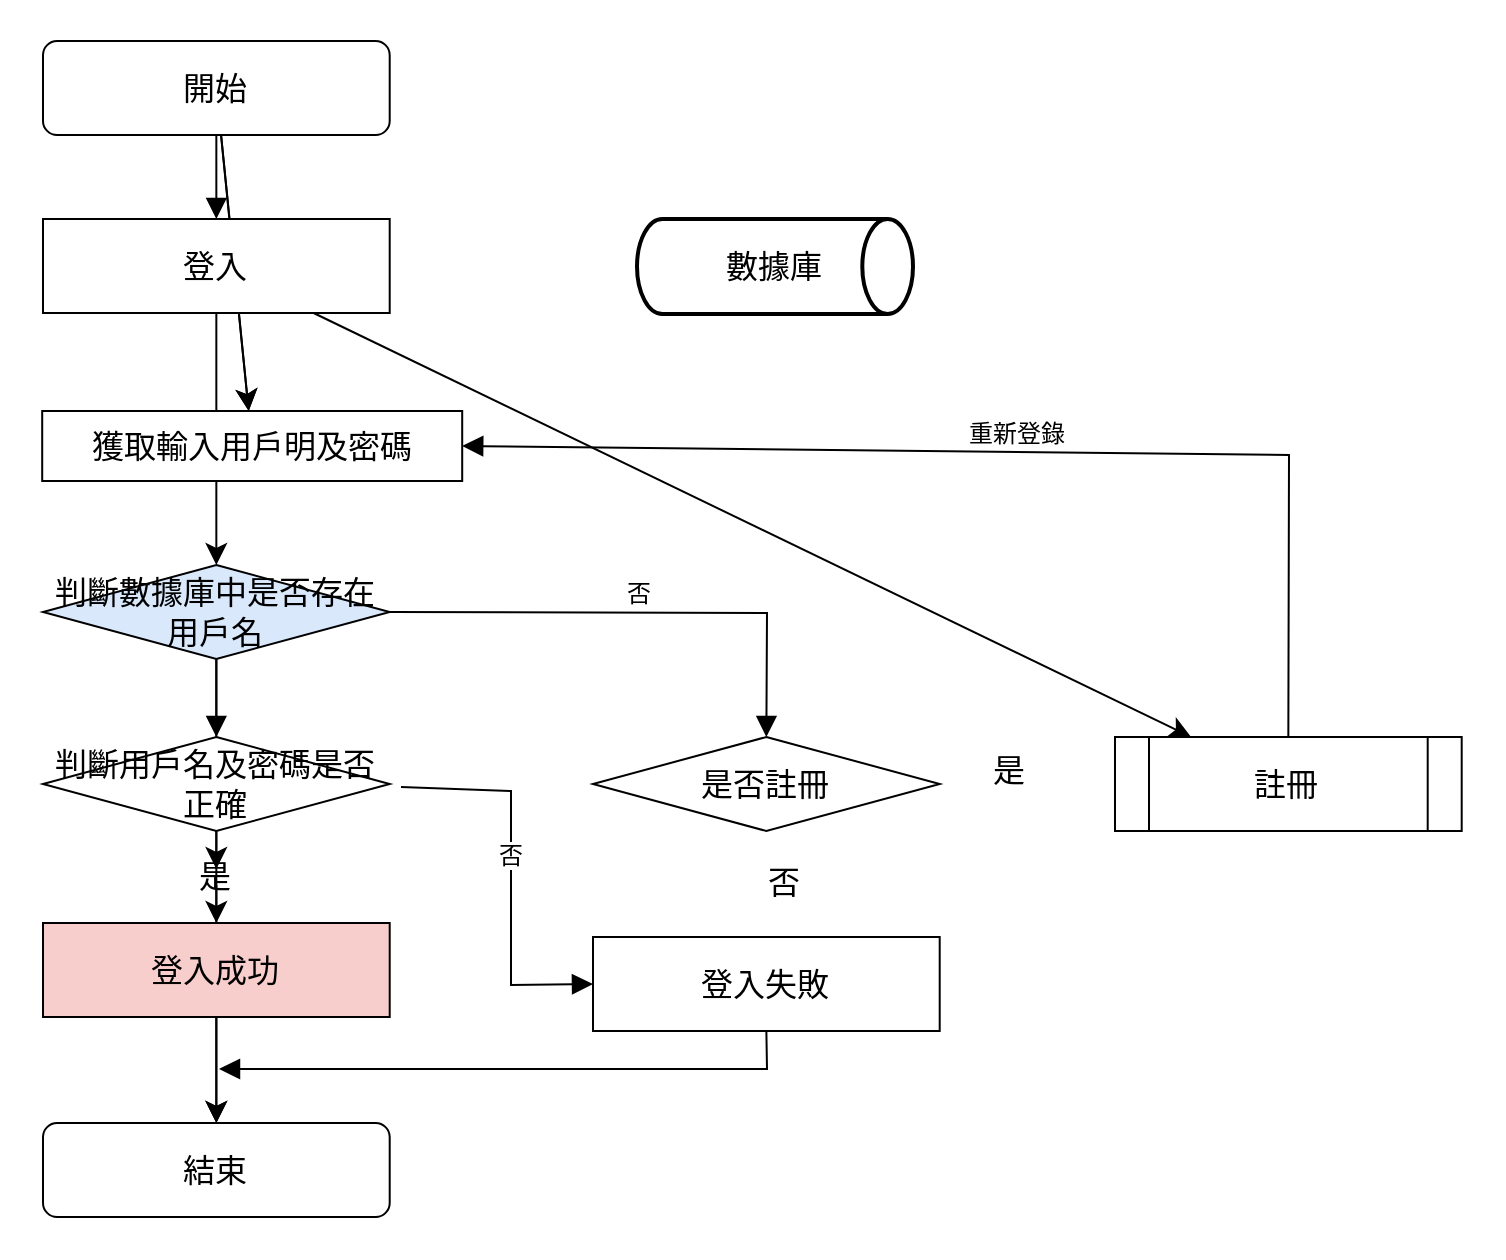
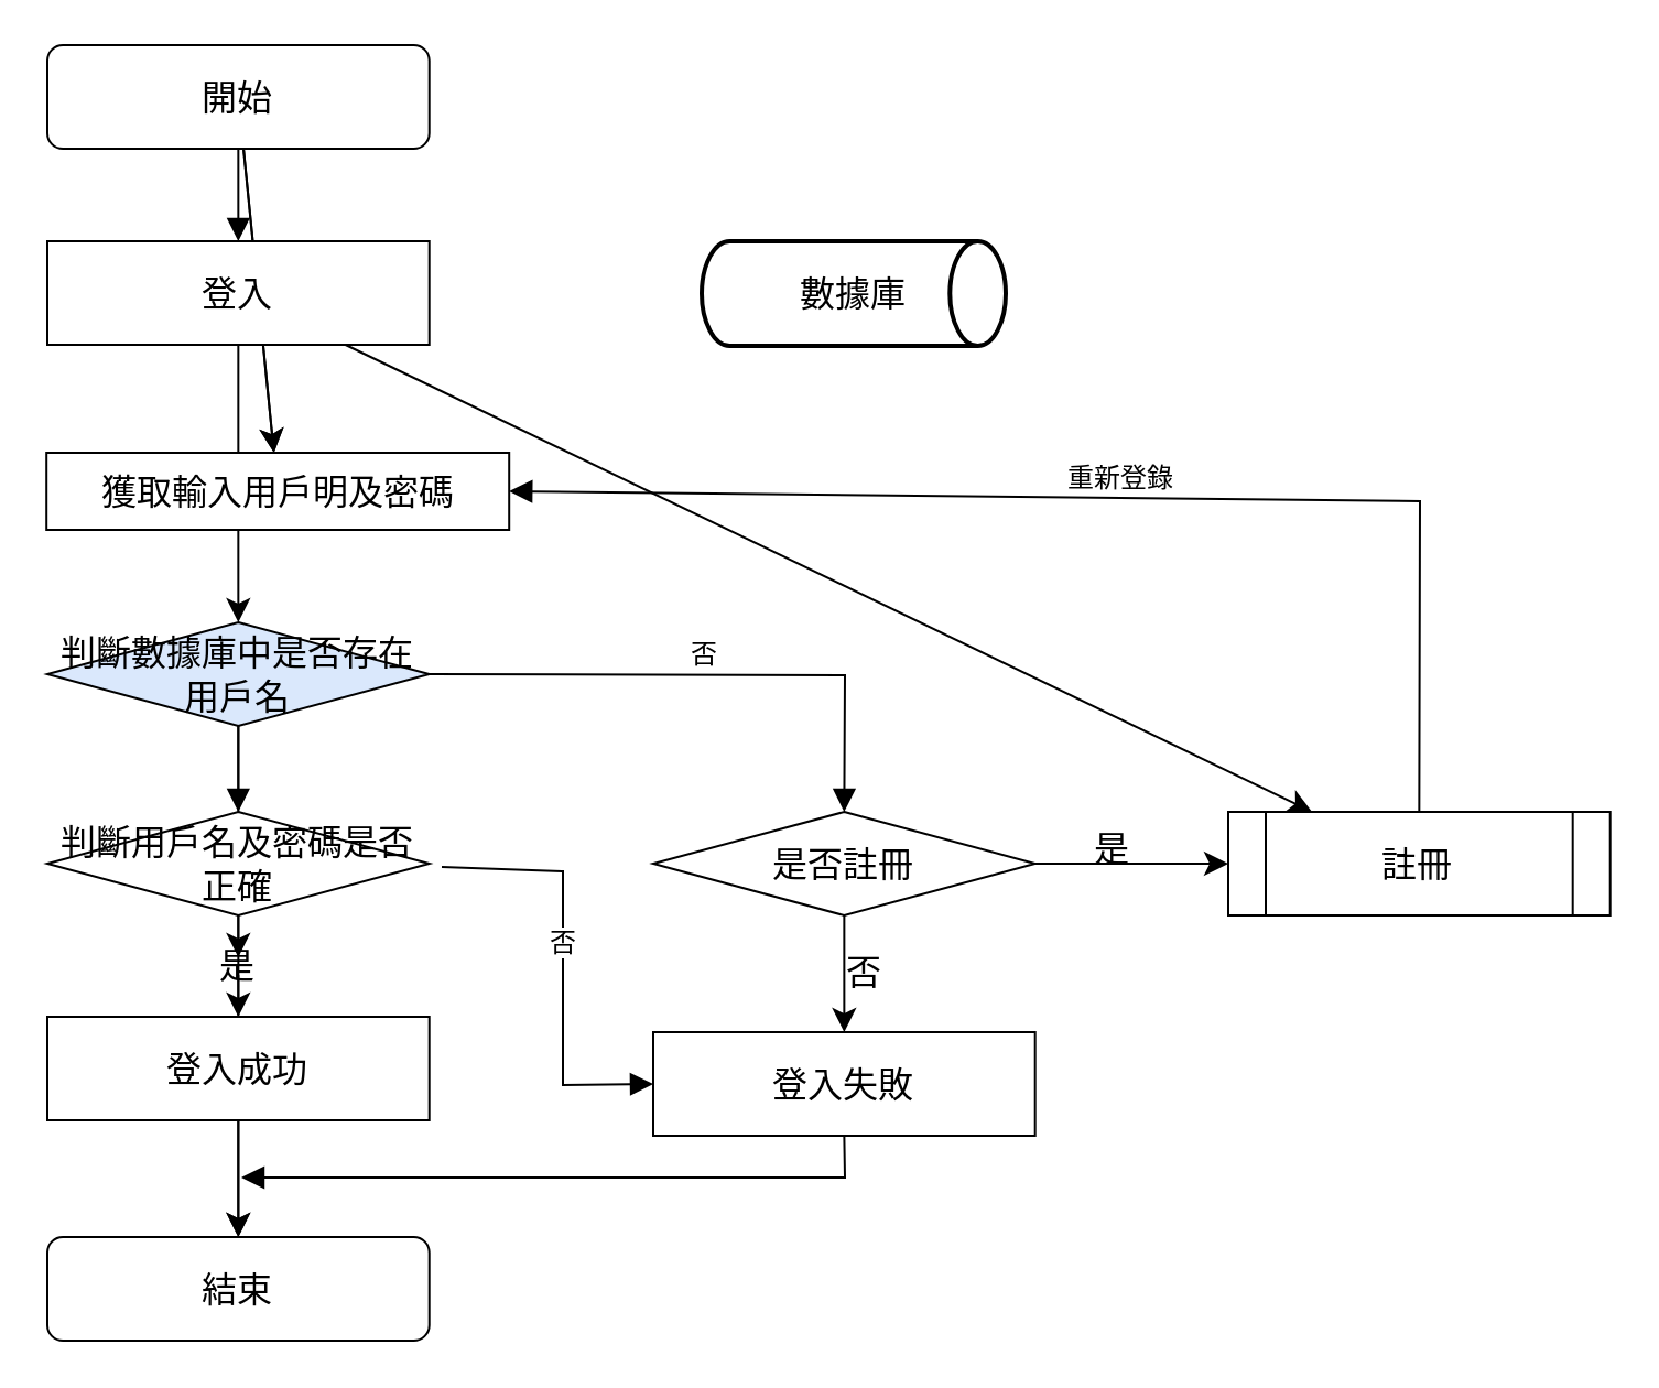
  <mxCell id="0" />
  <mxCell id="1" parent="0" />
  <mxCell id="2" value="" style="edgeStyle=none;curved=1;rounded=0;orthogonalLoop=1;jettySize=auto;html=1;fontSize=12;startSize=8;endSize=8;" edge="1" parent="1" source="4" target="8"><mxGeometry relative="1" as="geometry" /></mxCell>
  <mxCell id="3" value="" style="edgeStyle=none;curved=1;rounded=0;orthogonalLoop=1;jettySize=auto;html=1;fontSize=12;startSize=8;endSize=8;" edge="1" parent="1" source="4" target="8"><mxGeometry relative="1" as="geometry" /></mxCell>
  <mxCell id="4" value="開始" style="rounded=1;whiteSpace=wrap;html=1;fontSize=16;rotation=0;" vertex="1" parent="1"><mxGeometry x="21" y="20" width="173.35" height="47" as="geometry" /></mxCell>
  <mxCell id="5" value="" style="edgeStyle=none;curved=1;rounded=0;orthogonalLoop=1;jettySize=auto;html=1;fontSize=12;startSize=8;endSize=8;" edge="1" parent="1" source="7" target="10"><mxGeometry relative="1" as="geometry" /></mxCell>
  <mxCell id="6" value="" style="edgeStyle=none;curved=1;rounded=0;orthogonalLoop=1;jettySize=auto;html=1;fontSize=12;startSize=8;endSize=8;" edge="1" parent="1" source="7" target="29"><mxGeometry relative="1" as="geometry" /></mxCell>
  <mxCell id="7" value="登入" style="rounded=0;whiteSpace=wrap;html=1;fontSize=16;rotation=0;" vertex="1" parent="1"><mxGeometry x="21" y="109" width="173.35" height="47" as="geometry" /></mxCell>
  <mxCell id="8" value="獲取輸入用戶明及密碼" style="rounded=0;whiteSpace=wrap;html=1;fontSize=16;" vertex="1" parent="1"><mxGeometry x="20.6" y="205" width="210" height="35" as="geometry" /></mxCell>
  <mxCell id="9" value="" style="edgeStyle=none;curved=1;rounded=0;orthogonalLoop=1;jettySize=auto;html=1;fontSize=12;startSize=8;endSize=8;" edge="1" parent="1" source="10" target="14"><mxGeometry relative="1" as="geometry" /></mxCell>
  <mxCell id="10" value="判斷數據庫中是否存在用戶名" style="rhombus;whiteSpace=wrap;html=1;fontSize=16;rotation=0;fillColor=#dae8fc;" vertex="1" parent="1"><mxGeometry x="21" y="282" width="173.35" height="47" as="geometry" /></mxCell>
  <mxCell id="11" value="" style="edgeStyle=none;curved=1;rounded=0;orthogonalLoop=1;jettySize=auto;html=1;fontSize=12;startSize=8;endSize=8;" edge="1" parent="1" source="20" target="15"><mxGeometry relative="1" as="geometry" /></mxCell>
  <mxCell id="12" value="判斷用戶名及密碼是否正確" style="rhombus;whiteSpace=wrap;html=1;fontSize=16;rotation=0;" vertex="1" parent="1"><mxGeometry x="21" y="368" width="173.35" height="47" as="geometry" /></mxCell>
  <mxCell id="13" value="" style="edgeStyle=none;curved=1;rounded=0;orthogonalLoop=1;jettySize=auto;html=1;fontSize=12;startSize=8;endSize=8;" edge="1" parent="1" source="14" target="15"><mxGeometry relative="1" as="geometry" /></mxCell>
- <mxCell id="14" value="登入成功" style="rounded=0;whiteSpace=wrap;html=1;fontSize=16;rotation=0;fillColor=#f8cecc;" vertex="1" parent="1"><mxGeometry x="21" y="461" width="173.35" height="47" as="geometry" /></mxCell>
+ <mxCell id="14" value="登入成功" style="rounded=0;whiteSpace=wrap;html=1;fontSize=16;rotation=0;" vertex="1" parent="1"><mxGeometry x="21" y="461" width="173.35" height="47" as="geometry" /></mxCell>
  <mxCell id="15" value="結束" style="rounded=1;whiteSpace=wrap;html=1;fontSize=16;rotation=0;" vertex="1" parent="1"><mxGeometry x="21" y="561" width="173.35" height="47" as="geometry" /></mxCell>
  <mxCell id="16" value="數據庫" style="strokeWidth=2;html=1;shape=mxgraph.flowchart.direct_data;whiteSpace=wrap;fontSize=16;rotation=0;movable=1;resizable=1;rotatable=1;deletable=1;editable=1;locked=0;connectable=1;" vertex="1" parent="1"><mxGeometry x="318" y="109" width="138" height="47.5" as="geometry" /></mxCell>
  <mxCell id="17" value="" style="html=1;verticalAlign=bottom;endArrow=block;curved=0;rounded=0;fontSize=12;startSize=8;endSize=8;entryX=0.5;entryY=0;entryDx=0;entryDy=0;exitX=0.5;exitY=1;exitDx=0;exitDy=0;" edge="1" parent="1" source="4" target="7"><mxGeometry width="80" relative="1" as="geometry"><mxPoint x="108" y="67" as="sourcePoint" /><mxPoint x="287" y="192" as="targetPoint" /><mxPoint as="offset" /></mxGeometry></mxCell>
  <mxCell id="18" value="" style="html=1;verticalAlign=bottom;endArrow=block;curved=0;rounded=0;fontSize=12;startSize=8;endSize=8;exitX=0.5;exitY=1;exitDx=0;exitDy=0;entryX=0.5;entryY=0;entryDx=0;entryDy=0;" edge="1" parent="1" source="10" target="12"><mxGeometry x="0.026" width="80" relative="1" as="geometry"><mxPoint x="207" y="392" as="sourcePoint" /><mxPoint x="287" y="392" as="targetPoint" /><mxPoint as="offset" /></mxGeometry></mxCell>
  <mxCell id="19" value="" style="edgeStyle=none;curved=1;rounded=0;orthogonalLoop=1;jettySize=auto;html=1;fontSize=12;startSize=8;endSize=8;" edge="1" parent="1" source="12" target="20"><mxGeometry relative="1" as="geometry"><mxPoint x="108" y="415" as="sourcePoint" /><mxPoint x="108" y="561" as="targetPoint" /></mxGeometry></mxCell>
  <mxCell id="20" value="是" style="text;strokeColor=none;fillColor=none;html=1;align=center;verticalAlign=middle;whiteSpace=wrap;rounded=0;fontSize=16;" vertex="1" parent="1"><mxGeometry x="95.17" y="434" width="25" height="8" as="geometry" /></mxCell>
+ <mxCell id="21" value="" style="edgeStyle=none;curved=1;rounded=0;orthogonalLoop=1;jettySize=auto;html=1;fontSize=12;startSize=8;endSize=8;" edge="1" parent="1" source="23" target="25"><mxGeometry relative="1" as="geometry" /></mxCell>
+ <mxCell id="22" value="" style="edgeStyle=none;curved=1;rounded=0;orthogonalLoop=1;jettySize=auto;html=1;fontSize=12;startSize=8;endSize=8;" edge="1" parent="1" source="23" target="29"><mxGeometry relative="1" as="geometry" /></mxCell>
  <mxCell id="23" value="是否註冊" style="rhombus;whiteSpace=wrap;html=1;fontSize=16;rotation=0;" vertex="1" parent="1"><mxGeometry x="296" y="368" width="173.35" height="47" as="geometry" /></mxCell>
  <mxCell id="24" value="否" style="html=1;verticalAlign=bottom;endArrow=block;curved=0;rounded=0;fontSize=12;startSize=8;endSize=8;exitX=1;exitY=0.5;exitDx=0;exitDy=0;entryX=0.5;entryY=0;entryDx=0;entryDy=0;" edge="1" parent="1" source="10" target="23"><mxGeometry x="-0.003" width="80" relative="1" as="geometry"><mxPoint x="200" y="293" as="sourcePoint" /><mxPoint x="280" y="293" as="targetPoint" /><Array as="points"><mxPoint x="383" y="306" /></Array><mxPoint as="offset" /></mxGeometry></mxCell>
  <mxCell id="25" value="登入失敗" style="rounded=0;whiteSpace=wrap;html=1;fontSize=16;rotation=0;" vertex="1" parent="1"><mxGeometry x="296" y="468" width="173.35" height="47" as="geometry" /></mxCell>
  <mxCell id="26" value="否" style="html=1;verticalAlign=bottom;endArrow=block;curved=0;rounded=0;fontSize=12;startSize=8;endSize=8;entryX=0;entryY=0.5;entryDx=0;entryDy=0;" edge="1" parent="1" target="25"><mxGeometry width="80" relative="1" as="geometry"><mxPoint x="200" y="393" as="sourcePoint" /><mxPoint x="280" y="393" as="targetPoint" /><Array as="points"><mxPoint x="255" y="395" /><mxPoint x="255" y="492" /></Array></mxGeometry></mxCell>
  <mxCell id="27" value="否" style="text;strokeColor=none;fillColor=none;html=1;align=center;verticalAlign=middle;whiteSpace=wrap;rounded=0;fontSize=16;" vertex="1" parent="1"><mxGeometry x="384" y="434" width="16.33" height="13" as="geometry" /></mxCell>
  <mxCell id="28" value="" style="html=1;verticalAlign=bottom;endArrow=block;curved=0;rounded=0;fontSize=12;startSize=8;endSize=8;exitX=0.5;exitY=1;exitDx=0;exitDy=0;" edge="1" parent="1" source="25"><mxGeometry width="80" relative="1" as="geometry"><mxPoint x="217" y="394" as="sourcePoint" /><mxPoint x="109" y="534" as="targetPoint" /><Array as="points"><mxPoint x="383" y="534" /></Array></mxGeometry></mxCell>
  <mxCell id="29" value="註冊" style="shape=process;whiteSpace=wrap;html=1;backgroundOutline=1;fontSize=16;rotation=0;" vertex="1" parent="1"><mxGeometry x="557" y="368" width="173.35" height="47" as="geometry" /></mxCell>
  <mxCell id="30" value="是" style="text;strokeColor=none;fillColor=none;html=1;align=center;verticalAlign=middle;whiteSpace=wrap;rounded=0;fontSize=16;" vertex="1" parent="1"><mxGeometry x="496" y="377" width="17" height="15" as="geometry" /></mxCell>
  <mxCell id="31" value="重新登錄" style="html=1;verticalAlign=bottom;endArrow=block;curved=0;rounded=0;fontSize=12;startSize=8;endSize=8;exitX=0.5;exitY=0;exitDx=0;exitDy=0;entryX=1;entryY=0.5;entryDx=0;entryDy=0;" edge="1" parent="1" source="29" target="8"><mxGeometry width="80" relative="1" as="geometry"><mxPoint x="457" y="194" as="sourcePoint" /><mxPoint x="295" y="221" as="targetPoint" /><Array as="points"><mxPoint x="644" y="227" /></Array></mxGeometry></mxCell>
